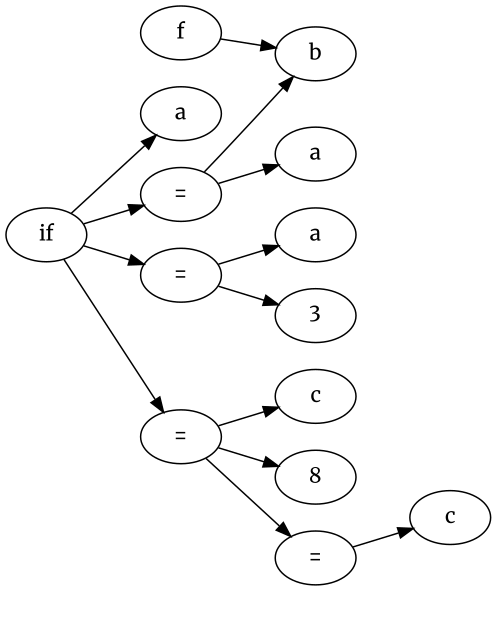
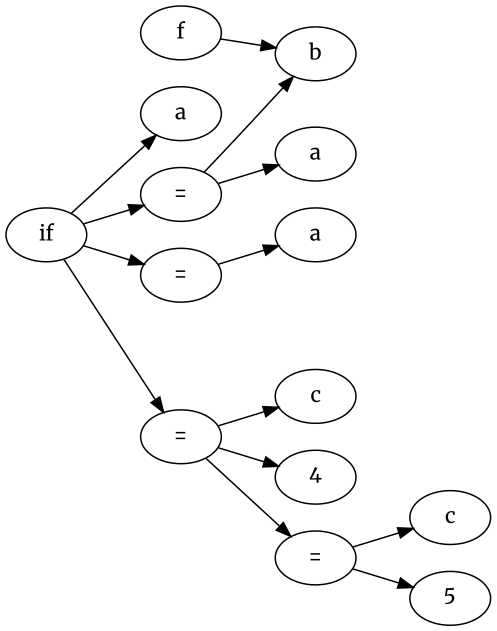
  digraph {
    fontname=Merriweather
    rankdir=LR
    node [fontname=Merriweather]
    edge [fontname=Merriweather]
    n1 [label=f]
    n2 [label=b]
    n3 [label=if]
    n4 [label=a]
    n5 [label="="]
    n6 [label="="]
    n7 [label="="]
    n8 [label=a]
    n9 [label=a]
-   n10 [label=3]
    n11 [label=c]
-   n12 [label=8]
+   n12 [label=4]
    n13 [label="="]
    n14 [label=c]
+   n15 [label=5]
    n1 -> n2
    n3 -> n4
    n3 -> n5
    n3 -> n6
    n3 -> n7
    n5 -> n2
    n5 -> n8
    n6 -> n9
-   n6 -> n10
    n7 -> n11
    n7 -> n12
    n7 -> n13
    n13 -> n14
+   n13 -> n15
  }
